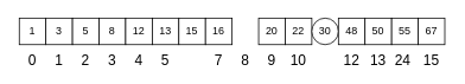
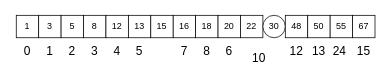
  <mxCell id="0" />
  <mxCell id="1" parent="0" />
  <mxCell id="2" value="1" style="whiteSpace=wrap;html=1;aspect=fixed;direction=south;" vertex="1" parent="1"><mxGeometry width="30" height="30" as="geometry" x="20" y="20" /></mxCell>
  <mxCell id="3" value="3" style="whiteSpace=wrap;html=1;aspect=fixed;direction=south;" vertex="1" parent="1"><mxGeometry x="50" width="30" height="30" as="geometry" y="20" /></mxCell>
  <mxCell id="4" value="5" style="whiteSpace=wrap;html=1;aspect=fixed;direction=south;" vertex="1" parent="1"><mxGeometry x="80" width="30" height="30" as="geometry" y="20" /></mxCell>
  <mxCell id="5" value="8" style="whiteSpace=wrap;html=1;aspect=fixed;direction=south;" vertex="1" parent="1"><mxGeometry x="110" width="30" height="30" as="geometry" y="20" /></mxCell>
  <mxCell id="6" value="12" style="whiteSpace=wrap;html=1;aspect=fixed;direction=south;" vertex="1" parent="1"><mxGeometry x="140" width="30" height="30" as="geometry" y="20" /></mxCell>
  <mxCell id="7" value="13" style="whiteSpace=wrap;html=1;aspect=fixed;direction=south;" vertex="1" parent="1"><mxGeometry x="170" width="30" height="30" as="geometry" y="20" /></mxCell>
  <mxCell id="8" value="15" style="whiteSpace=wrap;html=1;aspect=fixed;direction=south;" vertex="1" parent="1"><mxGeometry x="200" width="30" height="30" as="geometry" y="20" /></mxCell>
  <mxCell id="9" value="16" style="whiteSpace=wrap;html=1;aspect=fixed;direction=south;" vertex="1" parent="1"><mxGeometry x="230" width="30" height="30" as="geometry" y="20" /></mxCell>
+ <mxCell id="10" value="18" style="whiteSpace=wrap;html=1;aspect=fixed;direction=south;" vertex="1" parent="1"><mxGeometry x="260" width="30" height="30" as="geometry" y="20" /></mxCell>
  <mxCell id="11" value="20" style="whiteSpace=wrap;html=1;aspect=fixed;direction=south;" vertex="1" parent="1"><mxGeometry x="290" width="30" height="30" as="geometry" y="20" /></mxCell>
  <mxCell id="12" value="22" style="whiteSpace=wrap;html=1;aspect=fixed;direction=south;" vertex="1" parent="1"><mxGeometry x="320" width="30" height="30" as="geometry" y="20" /></mxCell>
  <mxCell id="13" value="30" style="ellipse;whiteSpace=wrap;html=1;aspect=fixed;direction=south;" vertex="1" parent="1"><mxGeometry x="350" width="30" height="30" as="geometry" y="20" /></mxCell>
  <mxCell id="14" value="48" style="whiteSpace=wrap;html=1;aspect=fixed;direction=south;" vertex="1" parent="1"><mxGeometry x="380" width="30" height="30" as="geometry" y="20" /></mxCell>
  <mxCell id="15" value="50" style="whiteSpace=wrap;html=1;aspect=fixed;direction=south;" vertex="1" parent="1"><mxGeometry x="410" width="30" height="30" as="geometry" y="20" /></mxCell>
  <mxCell id="16" value="55" style="whiteSpace=wrap;html=1;aspect=fixed;direction=south;" vertex="1" parent="1"><mxGeometry x="440" width="30" height="30" as="geometry" y="20" /></mxCell>
  <mxCell id="17" value="67" style="whiteSpace=wrap;html=1;aspect=fixed;direction=south;" vertex="1" parent="1"><mxGeometry x="470" width="30" height="30" as="geometry" y="20" /></mxCell>
  <mxCell id="18" value="0" style="text;html=1;strokeColor=none;fillColor=none;align=center;verticalAlign=middle;whiteSpace=wrap;rounded=0;fontSize=16;" vertex="1" parent="1"><mxGeometry x="24" y="60" width="22" height="13" as="geometry" /></mxCell>
  <mxCell id="19" value="1" style="text;html=1;strokeColor=none;fillColor=none;align=center;verticalAlign=middle;whiteSpace=wrap;rounded=0;fontSize=16;" vertex="1" parent="1"><mxGeometry x="54" y="60" width="22" height="13" as="geometry" /></mxCell>
  <mxCell id="20" value="2" style="text;html=1;strokeColor=none;fillColor=none;align=center;verticalAlign=middle;whiteSpace=wrap;rounded=0;fontSize=16;" vertex="1" parent="1"><mxGeometry x="84" y="60" width="22" height="13" as="geometry" /></mxCell>
  <mxCell id="21" value="3" style="text;html=1;strokeColor=none;fillColor=none;align=center;verticalAlign=middle;whiteSpace=wrap;rounded=0;fontSize=16;" vertex="1" parent="1"><mxGeometry x="114" y="60" width="22" height="13" as="geometry" /></mxCell>
  <mxCell id="22" value="4" style="text;html=1;strokeColor=none;fillColor=none;align=center;verticalAlign=middle;whiteSpace=wrap;rounded=0;fontSize=16;" vertex="1" parent="1"><mxGeometry x="144" y="60" width="22" height="13" as="geometry" /></mxCell>
  <mxCell id="23" value="5" style="text;html=1;strokeColor=none;fillColor=none;align=center;verticalAlign=middle;whiteSpace=wrap;rounded=0;fontSize=16;" vertex="1" parent="1"><mxGeometry x="174" y="60" width="22" height="13" as="geometry" /></mxCell>
  <mxCell id="24" value="7" style="text;html=1;strokeColor=none;fillColor=none;align=center;verticalAlign=middle;whiteSpace=wrap;rounded=0;fontSize=16;" vertex="1" parent="1"><mxGeometry x="234" y="60" width="22" height="13" as="geometry" /></mxCell>
  <mxCell id="25" value="8" style="text;html=1;strokeColor=none;fillColor=none;align=center;verticalAlign=middle;whiteSpace=wrap;rounded=0;fontSize=16;" vertex="1" parent="1"><mxGeometry x="264" y="60" width="22" height="13" as="geometry" /></mxCell>
- <mxCell id="26" value="9" style="text;html=1;strokeColor=none;fillColor=none;align=center;verticalAlign=middle;whiteSpace=wrap;rounded=0;fontSize=16;" vertex="1" parent="1"><mxGeometry x="294" y="60" width="22" height="13" as="geometry" /></mxCell>
- <mxCell id="27" value="10" style="text;html=1;strokeColor=none;fillColor=none;align=center;verticalAlign=middle;whiteSpace=wrap;rounded=0;fontSize=16;" vertex="1" parent="1"><mxGeometry x="324" y="60" width="22" height="13" as="geometry" /></mxCell>
+ <mxCell id="26" value="6" style="text;html=1;strokeColor=none;fillColor=none;align=center;verticalAlign=middle;whiteSpace=wrap;rounded=0;fontSize=16;" vertex="1" parent="1"><mxGeometry x="294" y="60" width="22" height="13" as="geometry" /></mxCell>
+ <mxCell id="27" value="10" style="text;html=1;strokeColor=none;fillColor=none;align=center;verticalAlign=middle;whiteSpace=wrap;rounded=0;fontSize=16;" vertex="1" parent="1"><mxGeometry x="334" y="70" width="22" height="13" as="geometry" /></mxCell>
  <mxCell id="28" value="12&lt;span style=&quot;white-space: pre;&quot;&gt;&lt;br&gt;&lt;/span&gt;" style="text;html=1;strokeColor=none;fillColor=none;align=center;verticalAlign=middle;whiteSpace=wrap;rounded=0;fontSize=16;" vertex="1" parent="1"><mxGeometry x="384" y="60" width="22" height="13" as="geometry" /></mxCell>
  <mxCell id="29" value="13" style="text;html=1;strokeColor=none;fillColor=none;align=center;verticalAlign=middle;whiteSpace=wrap;rounded=0;fontSize=16;" vertex="1" parent="1"><mxGeometry x="414" y="60" width="22" height="13" as="geometry" /></mxCell>
  <mxCell id="30" value="24&amp;nbsp;" style="text;html=1;strokeColor=none;fillColor=none;align=center;verticalAlign=middle;whiteSpace=wrap;rounded=0;fontSize=16;" vertex="1" parent="1"><mxGeometry x="444" y="60" width="22" height="13" as="geometry" /></mxCell>
  <mxCell id="31" value="15" style="text;html=1;strokeColor=none;fillColor=none;align=center;verticalAlign=middle;whiteSpace=wrap;rounded=0;fontSize=16;" vertex="1" parent="1"><mxGeometry x="474" y="60" width="22" height="13" as="geometry" /></mxCell>
